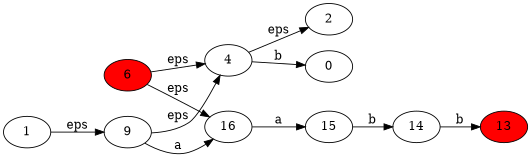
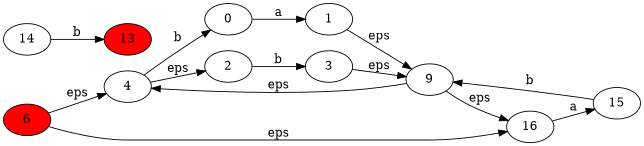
  digraph {
    rankdir=LR
    6 [fillcolor=red style=filled]
    4
    16
    0
    2
    15
    13 [fillcolor=red style=filled]
    1
    n9 [label=9]
+   3
    14
    6 -> 4 [label=eps]
    6 -> 16 [label=eps]
    4 -> 0 [label=b]
    4 -> 2 [label=eps]
    16 -> 15 [label=a]
-   15 -> 14 [label=b]
+   0 -> 1 [label=a]
+   2 -> 3 [label=b]
+   15 -> n9 [label=b]
    1 -> n9 [label=eps]
    n9 -> 4 [label=eps]
-   n9 -> 16 [label=a]
+   n9 -> 16 [label=eps]
+   3 -> n9 [label=eps]
    14 -> 13 [label=b]
  }
